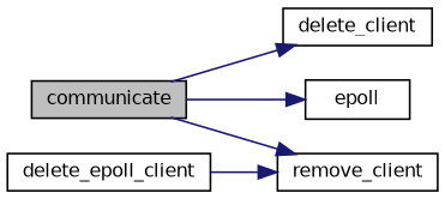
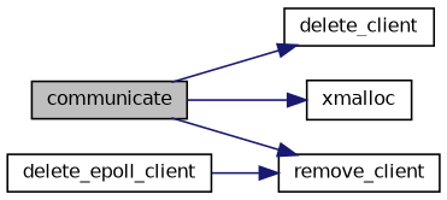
  digraph {
    rankdir=LR
    node [color=black fillcolor=white fontname=Helvetica fontsize=10 shape=record style=filled]
    edge [color=midnightblue fontname=Helvetica fontsize=10 labelfontname=Helvetica labelfontsize=10 style=solid]
    n1 [fillcolor=grey75 fontcolor=black height=0.2 label=communicate width=0.4]
    n2 [height=0.2 label=delete_client width=0.4]
-   n3 [height=0.2 label=epoll width=0.4]
+   n3 [height=0.2 label=xmalloc width=0.4]
    n4 [height=0.2 label=remove_client width=0.4]
    n5 [height=0.2 label=delete_epoll_client width=0.4]
    n1 -> n2
    n1 -> n3
    n1 -> n4
    n5 -> n4
  }
